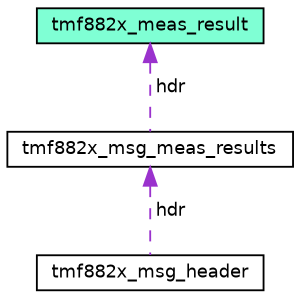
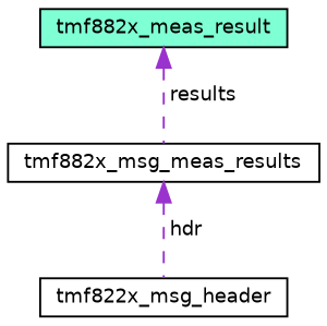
  digraph {
    node [color=black fillcolor=white fontname=Helvetica fontsize=10 shape=record style=filled]
    edge [color=darkorchid3 dir=back fontname=Helvetica fontsize=10 labelfontname=Helvetica labelfontsize=10 style=dashed]
    n1 [fontcolor=black height=0.2 label=tmf882x_msg_meas_results width=0.4]
-   n2 [height=0.2 label=tmf882x_msg_header width=0.4]
+   n2 [height=0.2 label=tmf822x_msg_header width=0.4]
    n3 [fillcolor=aquamarine height=0.2 label=tmf882x_meas_result width=0.4]
    n1 -> n2 [label=" hdr"]
-   n3 -> n1 [label=" hdr"]
+   n3 -> n1 [label=" results"]
  }
